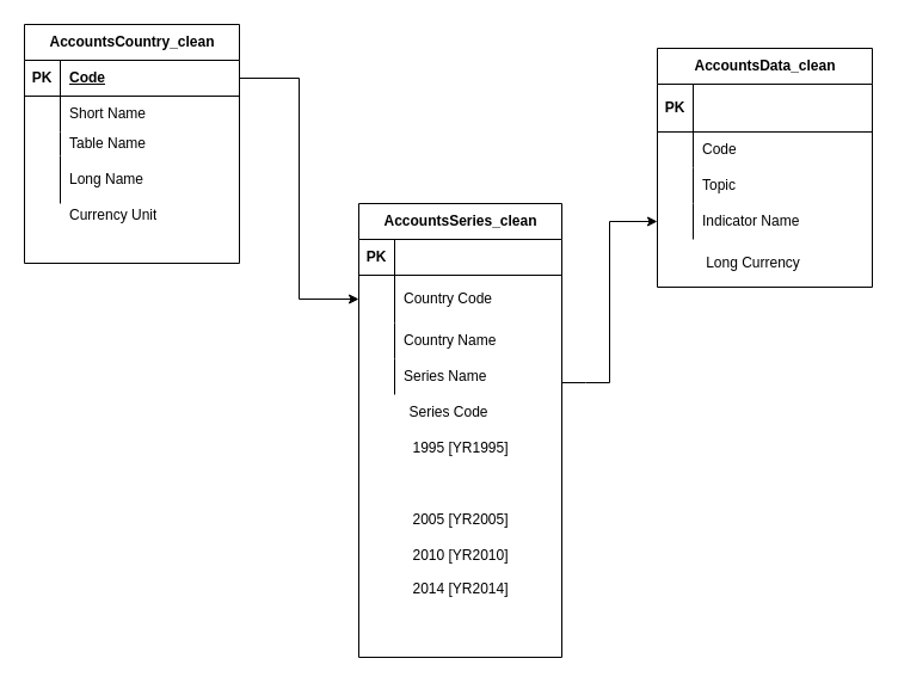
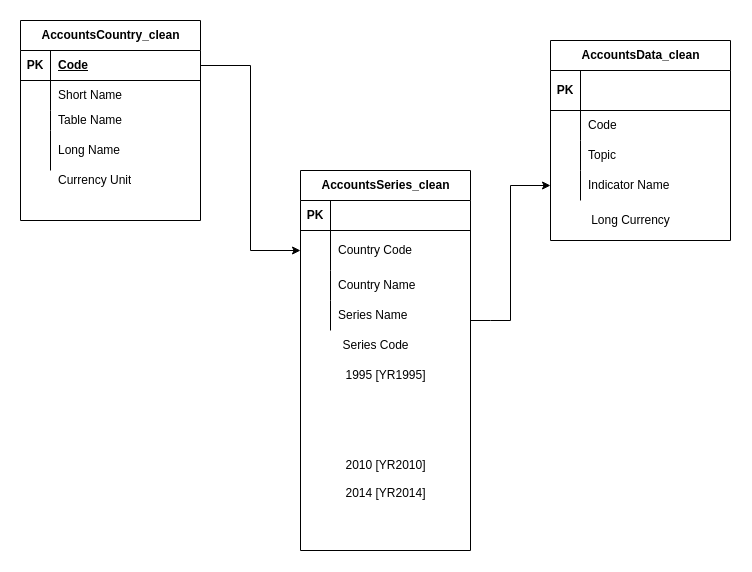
  <mxCell id="0" />
  <mxCell id="1" parent="0" />
  <mxCell id="2" value="AccountsCountry_clean" style="shape=table;startSize=30;container=1;collapsible=1;childLayout=tableLayout;fixedRows=1;rowLines=0;fontStyle=1;align=center;resizeLast=1;html=1;" vertex="1" parent="1"><mxGeometry x="20" y="20" width="180" height="200" as="geometry" /></mxCell>
  <mxCell id="3" value="" style="shape=tableRow;horizontal=0;startSize=0;swimlaneHead=0;swimlaneBody=0;fillColor=none;collapsible=0;dropTarget=0;points=[[0,0.5],[1,0.5]];portConstraint=eastwest;top=0;left=0;right=0;bottom=1;" vertex="1" parent="2"><mxGeometry y="30" width="180" height="30" as="geometry" /></mxCell>
  <mxCell id="4" value="PK" style="shape=partialRectangle;connectable=0;fillColor=none;top=0;left=0;bottom=0;right=0;fontStyle=1;overflow=hidden;whiteSpace=wrap;html=1;" vertex="1" parent="3"><mxGeometry width="30" height="30" as="geometry"><mxRectangle width="30" height="30" as="alternateBounds" /></mxGeometry></mxCell>
  <mxCell id="5" value="Code" style="shape=partialRectangle;connectable=0;fillColor=none;top=0;left=0;bottom=0;right=0;align=left;spacingLeft=6;fontStyle=5;overflow=hidden;whiteSpace=wrap;html=1;" vertex="1" parent="3"><mxGeometry x="30" width="150" height="30" as="geometry"><mxRectangle width="150" height="30" as="alternateBounds" /></mxGeometry></mxCell>
  <mxCell id="6" value="" style="shape=tableRow;horizontal=0;startSize=0;swimlaneHead=0;swimlaneBody=0;fillColor=none;collapsible=0;dropTarget=0;points=[[0,0.5],[1,0.5]];portConstraint=eastwest;top=0;left=0;right=0;bottom=0;" vertex="1" parent="2"><mxGeometry y="60" width="180" height="30" as="geometry" /></mxCell>
  <mxCell id="7" value="" style="shape=partialRectangle;connectable=0;fillColor=none;top=0;left=0;bottom=0;right=0;editable=1;overflow=hidden;whiteSpace=wrap;html=1;" vertex="1" parent="6"><mxGeometry width="30" height="30" as="geometry"><mxRectangle width="30" height="30" as="alternateBounds" /></mxGeometry></mxCell>
  <mxCell id="8" value="Short Name" style="shape=partialRectangle;connectable=0;fillColor=none;top=0;left=0;bottom=0;right=0;align=left;spacingLeft=6;overflow=hidden;whiteSpace=wrap;html=1;" vertex="1" parent="6"><mxGeometry x="30" width="150" height="30" as="geometry"><mxRectangle width="150" height="30" as="alternateBounds" /></mxGeometry></mxCell>
  <mxCell id="9" value="" style="shape=tableRow;horizontal=0;startSize=0;swimlaneHead=0;swimlaneBody=0;fillColor=none;collapsible=0;dropTarget=0;points=[[0,0.5],[1,0.5]];portConstraint=eastwest;top=0;left=0;right=0;bottom=0;" vertex="1" parent="2"><mxGeometry y="90" width="180" height="20" as="geometry" /></mxCell>
  <mxCell id="10" value="" style="shape=partialRectangle;connectable=0;fillColor=none;top=0;left=0;bottom=0;right=0;editable=1;overflow=hidden;whiteSpace=wrap;html=1;" vertex="1" parent="9"><mxGeometry width="30" height="20" as="geometry"><mxRectangle width="30" height="20" as="alternateBounds" /></mxGeometry></mxCell>
  <mxCell id="11" value="Table Name" style="shape=partialRectangle;connectable=0;fillColor=none;top=0;left=0;bottom=0;right=0;align=left;spacingLeft=6;overflow=hidden;whiteSpace=wrap;html=1;" vertex="1" parent="9"><mxGeometry x="30" width="150" height="20" as="geometry"><mxRectangle width="150" height="20" as="alternateBounds" /></mxGeometry></mxCell>
  <mxCell id="12" value="" style="shape=tableRow;horizontal=0;startSize=0;swimlaneHead=0;swimlaneBody=0;fillColor=none;collapsible=0;dropTarget=0;points=[[0,0.5],[1,0.5]];portConstraint=eastwest;top=0;left=0;right=0;bottom=0;" vertex="1" parent="2"><mxGeometry y="110" width="180" height="40" as="geometry" /></mxCell>
  <mxCell id="13" value="" style="shape=partialRectangle;connectable=0;fillColor=none;top=0;left=0;bottom=0;right=0;editable=1;overflow=hidden;whiteSpace=wrap;html=1;" vertex="1" parent="12"><mxGeometry width="30" height="40" as="geometry"><mxRectangle width="30" height="40" as="alternateBounds" /></mxGeometry></mxCell>
  <mxCell id="14" value="Long Name" style="shape=partialRectangle;connectable=0;fillColor=none;top=0;left=0;bottom=0;right=0;align=left;spacingLeft=6;overflow=hidden;whiteSpace=wrap;html=1;" vertex="1" parent="12"><mxGeometry x="30" width="150" height="40" as="geometry"><mxRectangle width="150" height="40" as="alternateBounds" /></mxGeometry></mxCell>
  <mxCell id="15" value="AccountsData_clean" style="shape=table;startSize=30;container=1;collapsible=1;childLayout=tableLayout;fixedRows=1;rowLines=0;fontStyle=1;align=center;resizeLast=1;html=1;" vertex="1" parent="1"><mxGeometry x="550" y="40" width="180" height="200" as="geometry" /></mxCell>
  <mxCell id="16" value="" style="shape=tableRow;horizontal=0;startSize=0;swimlaneHead=0;swimlaneBody=0;fillColor=none;collapsible=0;dropTarget=0;points=[[0,0.5],[1,0.5]];portConstraint=eastwest;top=0;left=0;right=0;bottom=1;" vertex="1" parent="15"><mxGeometry y="30" width="180" height="40" as="geometry" /></mxCell>
  <mxCell id="17" value="PK" style="shape=partialRectangle;connectable=0;fillColor=none;top=0;left=0;bottom=0;right=0;fontStyle=1;overflow=hidden;whiteSpace=wrap;html=1;" vertex="1" parent="16"><mxGeometry width="30" height="40" as="geometry"><mxRectangle width="30" height="40" as="alternateBounds" /></mxGeometry></mxCell>
  <mxCell id="18" value="" style="shape=partialRectangle;connectable=0;fillColor=none;top=0;left=0;bottom=0;right=0;align=left;spacingLeft=6;fontStyle=5;overflow=hidden;whiteSpace=wrap;html=1;" vertex="1" parent="16"><mxGeometry x="30" width="150" height="40" as="geometry"><mxRectangle width="150" height="40" as="alternateBounds" /></mxGeometry></mxCell>
  <mxCell id="19" value="" style="shape=tableRow;horizontal=0;startSize=0;swimlaneHead=0;swimlaneBody=0;fillColor=none;collapsible=0;dropTarget=0;points=[[0,0.5],[1,0.5]];portConstraint=eastwest;top=0;left=0;right=0;bottom=0;" vertex="1" parent="15"><mxGeometry y="70" width="180" height="30" as="geometry" /></mxCell>
  <mxCell id="20" value="" style="shape=partialRectangle;connectable=0;fillColor=none;top=0;left=0;bottom=0;right=0;editable=1;overflow=hidden;whiteSpace=wrap;html=1;" vertex="1" parent="19"><mxGeometry width="30" height="30" as="geometry"><mxRectangle width="30" height="30" as="alternateBounds" /></mxGeometry></mxCell>
  <mxCell id="21" value="Code" style="shape=partialRectangle;connectable=0;fillColor=none;top=0;left=0;bottom=0;right=0;align=left;spacingLeft=6;overflow=hidden;whiteSpace=wrap;html=1;" vertex="1" parent="19"><mxGeometry x="30" width="150" height="30" as="geometry"><mxRectangle width="150" height="30" as="alternateBounds" /></mxGeometry></mxCell>
  <mxCell id="22" value="" style="shape=tableRow;horizontal=0;startSize=0;swimlaneHead=0;swimlaneBody=0;fillColor=none;collapsible=0;dropTarget=0;points=[[0,0.5],[1,0.5]];portConstraint=eastwest;top=0;left=0;right=0;bottom=0;" vertex="1" parent="15"><mxGeometry y="100" width="180" height="30" as="geometry" /></mxCell>
  <mxCell id="23" value="" style="shape=partialRectangle;connectable=0;fillColor=none;top=0;left=0;bottom=0;right=0;editable=1;overflow=hidden;whiteSpace=wrap;html=1;" vertex="1" parent="22"><mxGeometry width="30" height="30" as="geometry"><mxRectangle width="30" height="30" as="alternateBounds" /></mxGeometry></mxCell>
  <mxCell id="24" value="Topic" style="shape=partialRectangle;connectable=0;fillColor=none;top=0;left=0;bottom=0;right=0;align=left;spacingLeft=6;overflow=hidden;whiteSpace=wrap;html=1;" vertex="1" parent="22"><mxGeometry x="30" width="150" height="30" as="geometry"><mxRectangle width="150" height="30" as="alternateBounds" /></mxGeometry></mxCell>
  <mxCell id="25" value="" style="shape=tableRow;horizontal=0;startSize=0;swimlaneHead=0;swimlaneBody=0;fillColor=none;collapsible=0;dropTarget=0;points=[[0,0.5],[1,0.5]];portConstraint=eastwest;top=0;left=0;right=0;bottom=0;" vertex="1" parent="15"><mxGeometry y="130" width="180" height="30" as="geometry" /></mxCell>
  <mxCell id="26" value="" style="shape=partialRectangle;connectable=0;fillColor=none;top=0;left=0;bottom=0;right=0;editable=1;overflow=hidden;whiteSpace=wrap;html=1;" vertex="1" parent="25"><mxGeometry width="30" height="30" as="geometry"><mxRectangle width="30" height="30" as="alternateBounds" /></mxGeometry></mxCell>
  <mxCell id="27" value="Indicator Name" style="shape=partialRectangle;connectable=0;fillColor=none;top=0;left=0;bottom=0;right=0;align=left;spacingLeft=6;overflow=hidden;whiteSpace=wrap;html=1;" vertex="1" parent="25"><mxGeometry x="30" width="150" height="30" as="geometry"><mxRectangle width="150" height="30" as="alternateBounds" /></mxGeometry></mxCell>
  <mxCell id="28" value="AccountsSeries_clean" style="shape=table;startSize=30;container=1;collapsible=1;childLayout=tableLayout;fixedRows=1;rowLines=0;fontStyle=1;align=center;resizeLast=1;html=1;" vertex="1" parent="1"><mxGeometry x="300" y="170" width="170" height="380" as="geometry" /></mxCell>
  <mxCell id="29" value="" style="shape=tableRow;horizontal=0;startSize=0;swimlaneHead=0;swimlaneBody=0;fillColor=none;collapsible=0;dropTarget=0;points=[[0,0.5],[1,0.5]];portConstraint=eastwest;top=0;left=0;right=0;bottom=1;" vertex="1" parent="28"><mxGeometry y="30" width="170" height="30" as="geometry" /></mxCell>
  <mxCell id="30" value="PK" style="shape=partialRectangle;connectable=0;fillColor=none;top=0;left=0;bottom=0;right=0;fontStyle=1;overflow=hidden;whiteSpace=wrap;html=1;" vertex="1" parent="29"><mxGeometry width="30" height="30" as="geometry"><mxRectangle width="30" height="30" as="alternateBounds" /></mxGeometry></mxCell>
  <mxCell id="31" value="" style="shape=partialRectangle;connectable=0;fillColor=none;top=0;left=0;bottom=0;right=0;align=left;spacingLeft=6;fontStyle=5;overflow=hidden;whiteSpace=wrap;html=1;" vertex="1" parent="29"><mxGeometry x="30" width="140" height="30" as="geometry"><mxRectangle width="140" height="30" as="alternateBounds" /></mxGeometry></mxCell>
  <mxCell id="32" value="" style="shape=tableRow;horizontal=0;startSize=0;swimlaneHead=0;swimlaneBody=0;fillColor=none;collapsible=0;dropTarget=0;points=[[0,0.5],[1,0.5]];portConstraint=eastwest;top=0;left=0;right=0;bottom=0;" vertex="1" parent="28"><mxGeometry y="60" width="170" height="40" as="geometry" /></mxCell>
  <mxCell id="33" value="" style="shape=partialRectangle;connectable=0;fillColor=none;top=0;left=0;bottom=0;right=0;editable=1;overflow=hidden;whiteSpace=wrap;html=1;" vertex="1" parent="32"><mxGeometry width="30" height="40" as="geometry"><mxRectangle width="30" height="40" as="alternateBounds" /></mxGeometry></mxCell>
  <mxCell id="34" value="Country Code" style="shape=partialRectangle;connectable=0;fillColor=none;top=0;left=0;bottom=0;right=0;align=left;spacingLeft=6;overflow=hidden;whiteSpace=wrap;html=1;" vertex="1" parent="32"><mxGeometry x="30" width="140" height="40" as="geometry"><mxRectangle width="140" height="40" as="alternateBounds" /></mxGeometry></mxCell>
  <mxCell id="35" value="" style="shape=tableRow;horizontal=0;startSize=0;swimlaneHead=0;swimlaneBody=0;fillColor=none;collapsible=0;dropTarget=0;points=[[0,0.5],[1,0.5]];portConstraint=eastwest;top=0;left=0;right=0;bottom=0;" vertex="1" parent="28"><mxGeometry y="100" width="170" height="30" as="geometry" /></mxCell>
  <mxCell id="36" value="" style="shape=partialRectangle;connectable=0;fillColor=none;top=0;left=0;bottom=0;right=0;editable=1;overflow=hidden;whiteSpace=wrap;html=1;" vertex="1" parent="35"><mxGeometry width="30" height="30" as="geometry"><mxRectangle width="30" height="30" as="alternateBounds" /></mxGeometry></mxCell>
  <mxCell id="37" value="Country Name" style="shape=partialRectangle;connectable=0;fillColor=none;top=0;left=0;bottom=0;right=0;align=left;spacingLeft=6;overflow=hidden;whiteSpace=wrap;html=1;" vertex="1" parent="35"><mxGeometry x="30" width="140" height="30" as="geometry"><mxRectangle width="140" height="30" as="alternateBounds" /></mxGeometry></mxCell>
  <mxCell id="38" value="" style="shape=tableRow;horizontal=0;startSize=0;swimlaneHead=0;swimlaneBody=0;fillColor=none;collapsible=0;dropTarget=0;points=[[0,0.5],[1,0.5]];portConstraint=eastwest;top=0;left=0;right=0;bottom=0;" vertex="1" parent="28"><mxGeometry y="130" width="170" height="30" as="geometry" /></mxCell>
  <mxCell id="39" value="" style="shape=partialRectangle;connectable=0;fillColor=none;top=0;left=0;bottom=0;right=0;editable=1;overflow=hidden;whiteSpace=wrap;html=1;" vertex="1" parent="38"><mxGeometry width="30" height="30" as="geometry"><mxRectangle width="30" height="30" as="alternateBounds" /></mxGeometry></mxCell>
  <mxCell id="40" value="Series Name" style="shape=partialRectangle;connectable=0;fillColor=none;top=0;left=0;bottom=0;right=0;align=left;spacingLeft=6;overflow=hidden;whiteSpace=wrap;html=1;" vertex="1" parent="38"><mxGeometry x="30" width="140" height="30" as="geometry"><mxRectangle width="140" height="30" as="alternateBounds" /></mxGeometry></mxCell>
  <mxCell id="41" value="" style="shape=tableRow;horizontal=0;startSize=0;swimlaneHead=0;swimlaneBody=0;fillColor=none;collapsible=0;dropTarget=0;points=[[0,0.5],[1,0.5]];portConstraint=eastwest;top=0;left=0;right=0;bottom=0;" vertex="1" parent="1"><mxGeometry x="90" y="200" width="180" height="40" as="geometry" /></mxCell>
  <mxCell id="42" value="" style="shape=partialRectangle;connectable=0;fillColor=none;top=0;left=0;bottom=0;right=0;editable=1;overflow=hidden;whiteSpace=wrap;html=1;" vertex="1" parent="41"><mxGeometry width="30" height="30" as="geometry"><mxRectangle width="30" height="30" as="alternateBounds" /></mxGeometry></mxCell>
  <mxCell id="43" value="Currency Unit" style="shape=partialRectangle;connectable=0;fillColor=none;top=0;left=0;bottom=0;right=0;align=left;spacingLeft=6;overflow=hidden;whiteSpace=wrap;html=1;" vertex="1" parent="1"><mxGeometry x="50" y="160" width="140" height="40" as="geometry"><mxRectangle width="150" height="30" as="alternateBounds" /></mxGeometry></mxCell>
  <mxCell id="44" value="Series Code" style="text;html=1;align=center;verticalAlign=middle;resizable=0;points=[];autosize=1;strokeColor=none;fillColor=none;" vertex="1" parent="1"><mxGeometry x="330" y="330" width="90" height="30" as="geometry" /></mxCell>
  <mxCell id="45" value="1995 [YR1995]" style="text;html=1;align=center;verticalAlign=middle;resizable=0;points=[];autosize=1;strokeColor=none;fillColor=none;" vertex="1" parent="1"><mxGeometry x="335" y="360" width="100" height="30" as="geometry" /></mxCell>
- <mxCell id="46" value="2005 [YR2005]" style="text;html=1;align=center;verticalAlign=middle;resizable=0;points=[];autosize=1;strokeColor=none;fillColor=none;" vertex="1" parent="1"><mxGeometry x="335" y="420" width="100" height="30" as="geometry" /></mxCell>
  <mxCell id="47" value="2010 [YR2010]" style="text;html=1;align=center;verticalAlign=middle;resizable=0;points=[];autosize=1;strokeColor=none;fillColor=none;" vertex="1" parent="1"><mxGeometry x="335" y="450" width="100" height="30" as="geometry" /></mxCell>
  <mxCell id="48" value="2014 [YR2014]" style="text;html=1;align=center;verticalAlign=middle;resizable=0;points=[];autosize=1;strokeColor=none;fillColor=none;" vertex="1" parent="1"><mxGeometry x="335" y="478" width="100" height="30" as="geometry" /></mxCell>
  <mxCell id="49" value="Long Currency" style="text;html=1;align=center;verticalAlign=middle;resizable=0;points=[];autosize=1;strokeColor=none;fillColor=none;" vertex="1" parent="1"><mxGeometry x="580" y="205" width="100" height="30" as="geometry" /></mxCell>
  <mxCell id="50" value="" style="endArrow=classic;html=1;rounded=0;exitX=1;exitY=0.5;exitDx=0;exitDy=0;entryX=0;entryY=0.5;entryDx=0;entryDy=0;" edge="1" parent="1" source="3" target="32"><mxGeometry width="50" height="50" relative="1" as="geometry"><mxPoint x="440" y="250" as="sourcePoint" /><mxPoint x="490" y="200" as="targetPoint" /><Array as="points"><mxPoint x="250" y="65" /><mxPoint x="250" y="250" /></Array></mxGeometry></mxCell>
  <mxCell id="51" value="" style="endArrow=classic;html=1;rounded=0;entryX=0;entryY=0.5;entryDx=0;entryDy=0;" edge="1" parent="1" target="25"><mxGeometry width="50" height="50" relative="1" as="geometry"><mxPoint x="470" y="320" as="sourcePoint" /><mxPoint x="510" y="90" as="targetPoint" /><Array as="points"><mxPoint x="490" y="320" /><mxPoint x="510" y="320" /><mxPoint x="510" y="185" /></Array></mxGeometry></mxCell>
